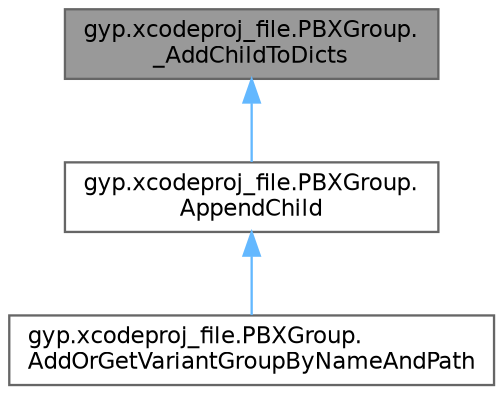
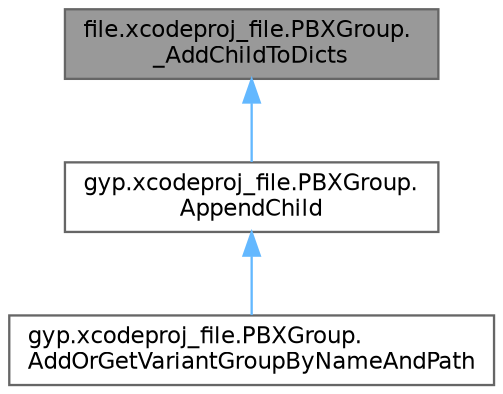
  digraph {
    rankdir=TB
    node [color=grey40 fillcolor=white fontname=Helvetica fontsize=10 shape=box style=filled]
    edge [color=steelblue1 dir=back fontname=Helvetica fontsize=10 labelfontname=Helvetica labelfontsize=10 style=solid]
-   n1 [color=gray40 fillcolor=grey60 fontcolor=black height=0.2 label="gyp.xcodeproj_file.PBXGroup.\l_AddChildToDicts" width=0.4]
+   n1 [color=gray40 fillcolor=grey60 fontcolor=black height=0.2 label="file.xcodeproj_file.PBXGroup.\l_AddChildToDicts" width=0.4]
    n2 [height=0.2 label="gyp.xcodeproj_file.PBXGroup.\lAppendChild" width=0.4]
    n3 [height=0.2 label="gyp.xcodeproj_file.PBXGroup.\lAddOrGetVariantGroupByNameAndPath" width=0.4]
    n1 -> n2
    n2 -> n3
  }
